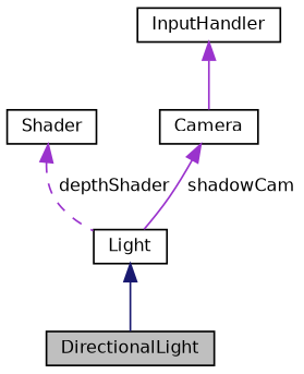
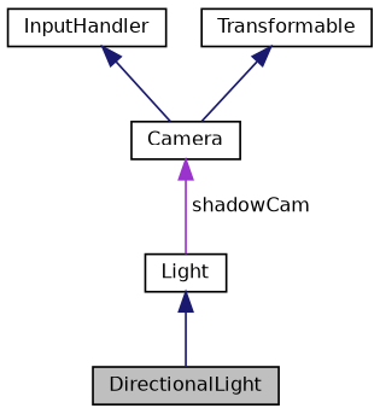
  digraph {
    node [color=black fillcolor=white fontname=Helvetica fontsize=10 shape=record style=filled]
    edge [color=midnightblue dir=back fontname=Helvetica fontsize=10 labelfontname=Helvetica labelfontsize=10 style=solid]
    n1 [fillcolor=grey75 fontcolor=black height=0.2 label=DirectionalLight width=0.4]
    n2 [height=0.2 label=Light width=0.4]
-   n3 [height=0.2 label=Shader width=0.4]
    n4 [height=0.2 label=Camera width=0.4]
    n5 [height=0.2 label=InputHandler width=0.4]
+   n6 [height=0.2 label=Transformable width=0.4]
    n2 -> n1
-   n3 -> n2 [color=darkorchid3 label=" depthShader" style=dashed]
    n4 -> n2 [color=darkorchid3 label=" shadowCam"]
-   n5 -> n4 [color=darkorchid3]
+   n5 -> n4
+   n6 -> n4
  }
